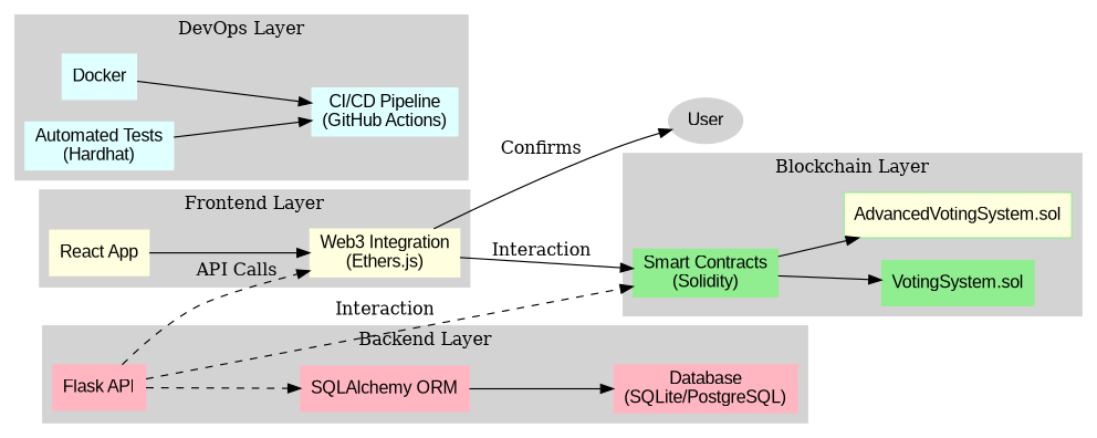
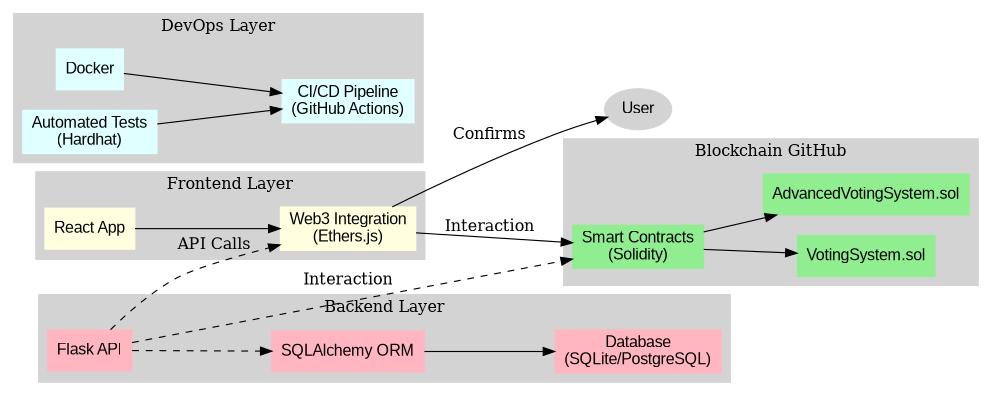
  digraph {
    rankdir=LR
    node [color=lightgreen fontname=Arial shape=box style=filled]
    n1 [label="Smart Contracts\n(Solidity)"]
    n2 [label="VotingSystem.sol"]
-   n3 [label="AdvancedVotingSystem.sol" fillcolor=lightyellow]
+   n3 [label="AdvancedVotingSystem.sol"]
    n4 [color=lightyellow label="React App"]
    n5 [color=lightyellow label="Web3 Integration\n(Ethers.js)"]
    n6 [color=lightpink label="Flask API"]
    n7 [color=lightpink label="SQLAlchemy ORM"]
    n8 [color=lightpink label="Database\n(SQLite/PostgreSQL)"]
    n9 [color=lightcyan label=Docker]
    n10 [color=lightcyan label="CI/CD Pipeline\n(GitHub Actions)"]
    n11 [color=lightcyan label="Automated Tests\n(Hardhat)"]
    n12 [color=lightgrey label=User shape=ellipse]
    subgraph cluster_1 {
      color=lightgrey
-     label="Blockchain Layer"
+     label="Blockchain GitHub"
      style=filled
      n1
      n2
      n3
    }
    subgraph cluster_2 {
      color=lightgrey
      label="Frontend Layer"
      style=filled
      n4
      n5
    }
    subgraph cluster_3 {
      color=lightgrey
      label="Backend Layer"
      style=filled
      n6
      n7
      n8
    }
    subgraph cluster_4 {
      color=lightgrey
      label="DevOps Layer"
      style=filled
      n9
      n10
      n11
    }
    n1 -> n2
    n1 -> n3
    n4 -> n5
    n5 -> n1 [label=Interaction style=solid]
    n5 -> n12 [label=Confirms]
    n6 -> n1 [label=Interaction style=dashed]
    n6 -> n5 [label="API Calls" style=dashed]
    n6 -> n7 [style=dashed]
    n7 -> n8
    n9 -> n10
    n11 -> n10
  }
